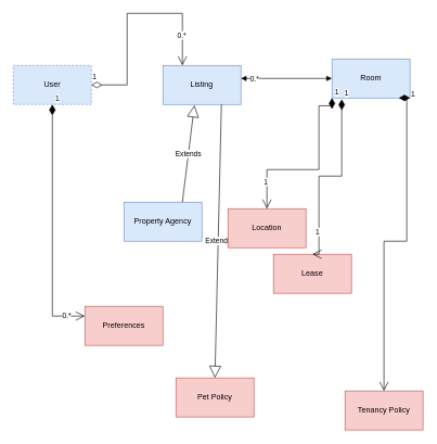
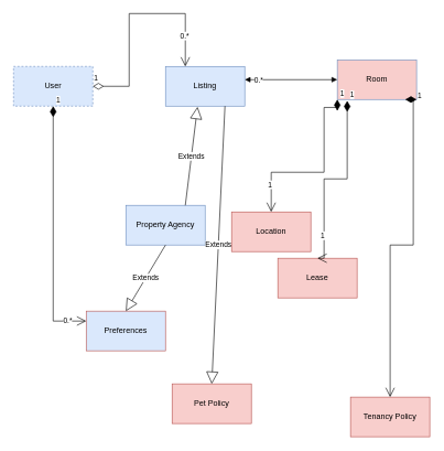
  <mxCell id="0" />
  <mxCell id="1" parent="0" />
  <mxCell id="2" value="User" style="rounded=0;whiteSpace=wrap;html=1;fillColor=#dae8fc;strokeColor=#6c8ebf;dashed=1;" parent="1" vertex="1"><mxGeometry x="20" y="100" width="120" height="60" as="geometry" /></mxCell>
- <mxCell id="3" value="Preferences" style="rounded=0;whiteSpace=wrap;html=1;fillColor=#f8cecc;strokeColor=#b85450;" parent="1" vertex="1"><mxGeometry x="130" y="470" width="120" height="60" as="geometry" /></mxCell>
+ <mxCell id="3" value="Preferences" style="rounded=0;whiteSpace=wrap;html=1;fillColor=#dae8fc;strokeColor=#b85450;" parent="1" vertex="1"><mxGeometry x="130" y="470" width="120" height="60" as="geometry" /></mxCell>
  <mxCell id="4" value="Tenancy Policy" style="rounded=0;whiteSpace=wrap;html=1;fillColor=#f8cecc;strokeColor=#b85450;" parent="1" vertex="1"><mxGeometry x="530" y="600" width="120" height="60" as="geometry" /></mxCell>
- <mxCell id="5" value="Room" style="rounded=0;whiteSpace=wrap;html=1;fillColor=#dae8fc;strokeColor=#6c8ebf;" parent="1" vertex="1"><mxGeometry x="510" y="90" width="120" height="60" as="geometry" /></mxCell>
+ <mxCell id="5" value="Room" style="rounded=0;whiteSpace=wrap;html=1;fillColor=#f8cecc;strokeColor=#6c8ebf;" parent="1" vertex="1"><mxGeometry x="510" y="90" width="120" height="60" as="geometry" /></mxCell>
  <mxCell id="6" value="Property Agency" style="rounded=0;whiteSpace=wrap;html=1;fillColor=#dae8fc;strokeColor=#6c8ebf;" parent="1" vertex="1"><mxGeometry x="190" y="310" width="120" height="60" as="geometry" /></mxCell>
  <mxCell id="7" value="Listing" style="rounded=0;whiteSpace=wrap;html=1;fillColor=#dae8fc;strokeColor=#6c8ebf;" parent="1" vertex="1"><mxGeometry x="250" y="100" width="120" height="60" as="geometry" /></mxCell>
  <mxCell id="8" value="Lease" style="rounded=0;whiteSpace=wrap;html=1;fillColor=#f8cecc;strokeColor=#b85450;" parent="1" vertex="1"><mxGeometry x="420" y="390" width="120" height="60" as="geometry" /></mxCell>
- <mxCell id="9" value="Pet Policy" style="rounded=0;whiteSpace=wrap;html=1;fillColor=#f8cecc;strokeColor=#b85450;" parent="1" vertex="1"><mxGeometry x="270" y="580" width="120" height="60" as="geometry" /></mxCell>
+ <mxCell id="9" value="Pet Policy" style="rounded=0;whiteSpace=wrap;html=1;fillColor=#f8cecc;strokeColor=#b85450;" parent="1" vertex="1"><mxGeometry x="260" y="580" width="120" height="60" as="geometry" /></mxCell>
  <mxCell id="10" value="1" style="endArrow=open;html=1;endSize=12;startArrow=diamondThin;startSize=14;startFill=0;edgeStyle=orthogonalEdgeStyle;align=left;verticalAlign=bottom;rounded=0;entryX=0.25;entryY=0;entryDx=0;entryDy=0;exitX=1;exitY=0.5;exitDx=0;exitDy=0;" edge="1" parent="1" source="2" target="7"><mxGeometry x="-1" y="3" relative="1" as="geometry"><mxPoint x="220" y="250" as="sourcePoint" /><mxPoint x="360" y="250" as="targetPoint" /><Array as="points"><mxPoint x="195" y="130" /><mxPoint x="195" y="20" /><mxPoint x="280" y="20" /></Array></mxGeometry></mxCell>
  <mxCell id="11" value="0.*" style="edgeLabel;html=1;align=center;verticalAlign=middle;resizable=0;points=[];" vertex="1" connectable="0" parent="10"><mxGeometry x="0.718" y="-2" relative="1" as="geometry"><mxPoint as="offset" /></mxGeometry></mxCell>
  <mxCell id="12" value="1" style="endArrow=open;html=1;endSize=12;startArrow=diamondThin;startSize=14;startFill=1;edgeStyle=orthogonalEdgeStyle;align=left;verticalAlign=bottom;rounded=0;exitX=0.125;exitY=1.033;exitDx=0;exitDy=0;exitPerimeter=0;entryX=0.5;entryY=0;entryDx=0;entryDy=0;" edge="1" parent="1" source="5" target="8"><mxGeometry x="-1" y="3" relative="1" as="geometry"><mxPoint x="400" y="360" as="sourcePoint" /><mxPoint x="560" y="360" as="targetPoint" /><Array as="points"><mxPoint x="525" y="270" /><mxPoint x="490" y="270" /></Array></mxGeometry></mxCell>
  <mxCell id="13" value="1" style="edgeLabel;html=1;align=center;verticalAlign=middle;resizable=0;points=[];" vertex="1" connectable="0" parent="12"><mxGeometry x="0.686" y="-3" relative="1" as="geometry"><mxPoint as="offset" /></mxGeometry></mxCell>
  <mxCell id="14" value="Extends" style="endArrow=block;endSize=16;endFill=0;html=1;rounded=0;exitX=0.75;exitY=1;exitDx=0;exitDy=0;entryX=0.5;entryY=0;entryDx=0;entryDy=0;" edge="1" parent="1" source="7" target="9"><mxGeometry width="160" relative="1" as="geometry"><mxPoint x="400" y="330" as="sourcePoint" /><mxPoint x="560" y="330" as="targetPoint" /></mxGeometry></mxCell>
+ <mxCell id="15" value="Extends" style="endArrow=block;endSize=16;endFill=0;html=1;rounded=0;entryX=0.5;entryY=0;entryDx=0;entryDy=0;exitX=0.5;exitY=1;exitDx=0;exitDy=0;" edge="1" parent="1" source="6" target="3"><mxGeometry width="160" relative="1" as="geometry"><mxPoint x="250" y="390" as="sourcePoint" /><mxPoint x="290" y="670" as="targetPoint" /></mxGeometry></mxCell>
  <mxCell id="16" value="Extends" style="endArrow=block;endSize=16;endFill=0;html=1;rounded=0;exitX=0.75;exitY=0;exitDx=0;exitDy=0;entryX=0.404;entryY=1.019;entryDx=0;entryDy=0;entryPerimeter=0;" edge="1" parent="1" source="6" target="7"><mxGeometry width="160" relative="1" as="geometry"><mxPoint x="360" y="370" as="sourcePoint" /><mxPoint x="520" y="485" as="targetPoint" /></mxGeometry></mxCell>
  <mxCell id="17" value="1" style="endArrow=open;html=1;endSize=12;startArrow=diamondThin;startSize=14;startFill=1;edgeStyle=orthogonalEdgeStyle;align=left;verticalAlign=bottom;rounded=0;exitX=0.5;exitY=1;exitDx=0;exitDy=0;entryX=0;entryY=0.25;entryDx=0;entryDy=0;" edge="1" parent="1" source="2" target="3"><mxGeometry x="-1" y="3" relative="1" as="geometry"><mxPoint x="240" y="360" as="sourcePoint" /><mxPoint x="400" y="360" as="targetPoint" /></mxGeometry></mxCell>
  <mxCell id="18" value="0.*" style="edgeLabel;html=1;align=center;verticalAlign=middle;resizable=0;points=[];" vertex="1" connectable="0" parent="17"><mxGeometry x="0.839" y="1" relative="1" as="geometry"><mxPoint x="1" as="offset" /></mxGeometry></mxCell>
  <mxCell id="19" value="1" style="endArrow=open;html=1;endSize=12;startArrow=diamondThin;startSize=14;startFill=1;edgeStyle=orthogonalEdgeStyle;align=left;verticalAlign=bottom;rounded=0;exitX=1;exitY=1;exitDx=0;exitDy=0;entryX=0.5;entryY=0;entryDx=0;entryDy=0;" edge="1" parent="1" source="5" target="4"><mxGeometry x="-1" y="3" relative="1" as="geometry"><mxPoint x="625" y="190" as="sourcePoint" /><mxPoint x="380" y="580" as="targetPoint" /><Array as="points"><mxPoint x="625" y="150" /><mxPoint x="625" y="370" /><mxPoint x="590" y="370" /></Array></mxGeometry></mxCell>
  <mxCell id="20" value="" style="endArrow=block;startArrow=block;endFill=1;startFill=1;html=1;rounded=0;entryX=0;entryY=0.5;entryDx=0;entryDy=0;" edge="1" parent="1" target="5"><mxGeometry width="160" relative="1" as="geometry"><mxPoint x="370" y="120" as="sourcePoint" /><mxPoint x="530" y="120" as="targetPoint" /><Array as="points" /></mxGeometry></mxCell>
  <mxCell id="21" value="0.*" style="edgeLabel;html=1;align=center;verticalAlign=middle;resizable=0;points=[];" vertex="1" connectable="0" parent="20"><mxGeometry x="-0.716" relative="1" as="geometry"><mxPoint as="offset" /></mxGeometry></mxCell>
  <mxCell id="22" value="Location" style="rounded=0;whiteSpace=wrap;html=1;fillColor=#f8cecc;strokeColor=#b85450;" vertex="1" parent="1"><mxGeometry x="350" y="320" width="120" height="60" as="geometry" /></mxCell>
  <mxCell id="23" value="1" style="endArrow=open;html=1;endSize=12;startArrow=diamondThin;startSize=14;startFill=1;edgeStyle=orthogonalEdgeStyle;align=left;verticalAlign=bottom;rounded=0;exitX=0;exitY=1;exitDx=0;exitDy=0;entryX=0.5;entryY=0;entryDx=0;entryDy=0;" edge="1" parent="1" source="5" target="22"><mxGeometry x="-1" y="3" relative="1" as="geometry"><mxPoint x="535" y="162" as="sourcePoint" /><mxPoint x="500" y="420" as="targetPoint" /><Array as="points"><mxPoint x="510" y="162" /><mxPoint x="490" y="162" /><mxPoint x="490" y="260" /><mxPoint x="410" y="260" /></Array></mxGeometry></mxCell>
  <mxCell id="24" value="1" style="edgeLabel;html=1;align=center;verticalAlign=middle;resizable=0;points=[];" vertex="1" connectable="0" parent="23"><mxGeometry x="0.686" y="-3" relative="1" as="geometry"><mxPoint as="offset" /></mxGeometry></mxCell>
